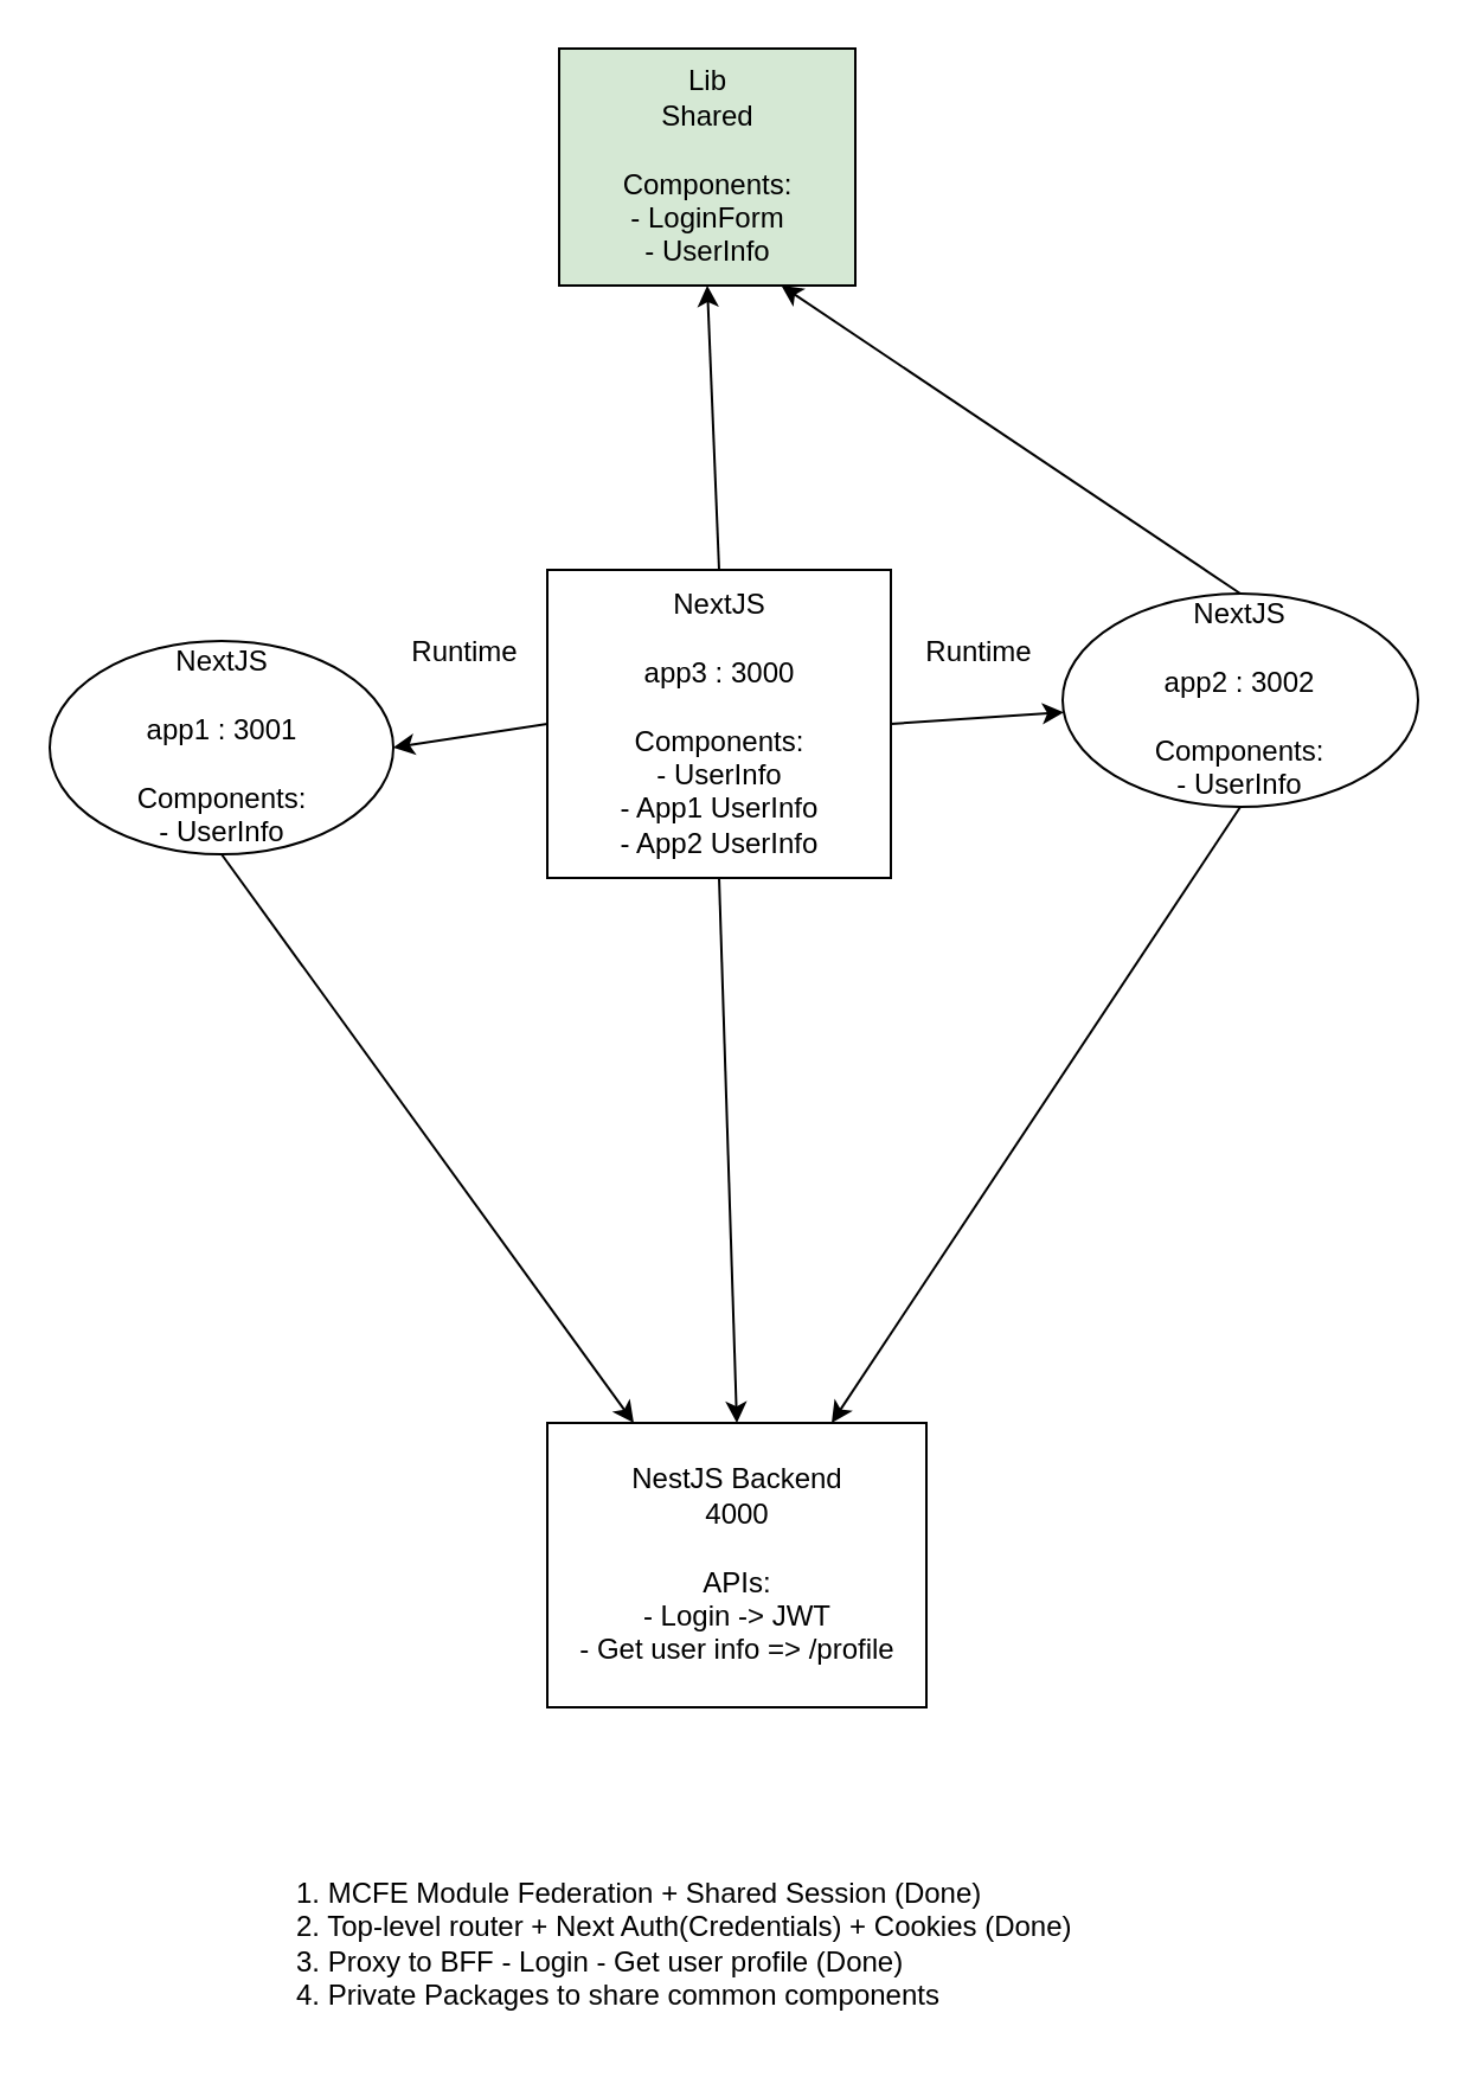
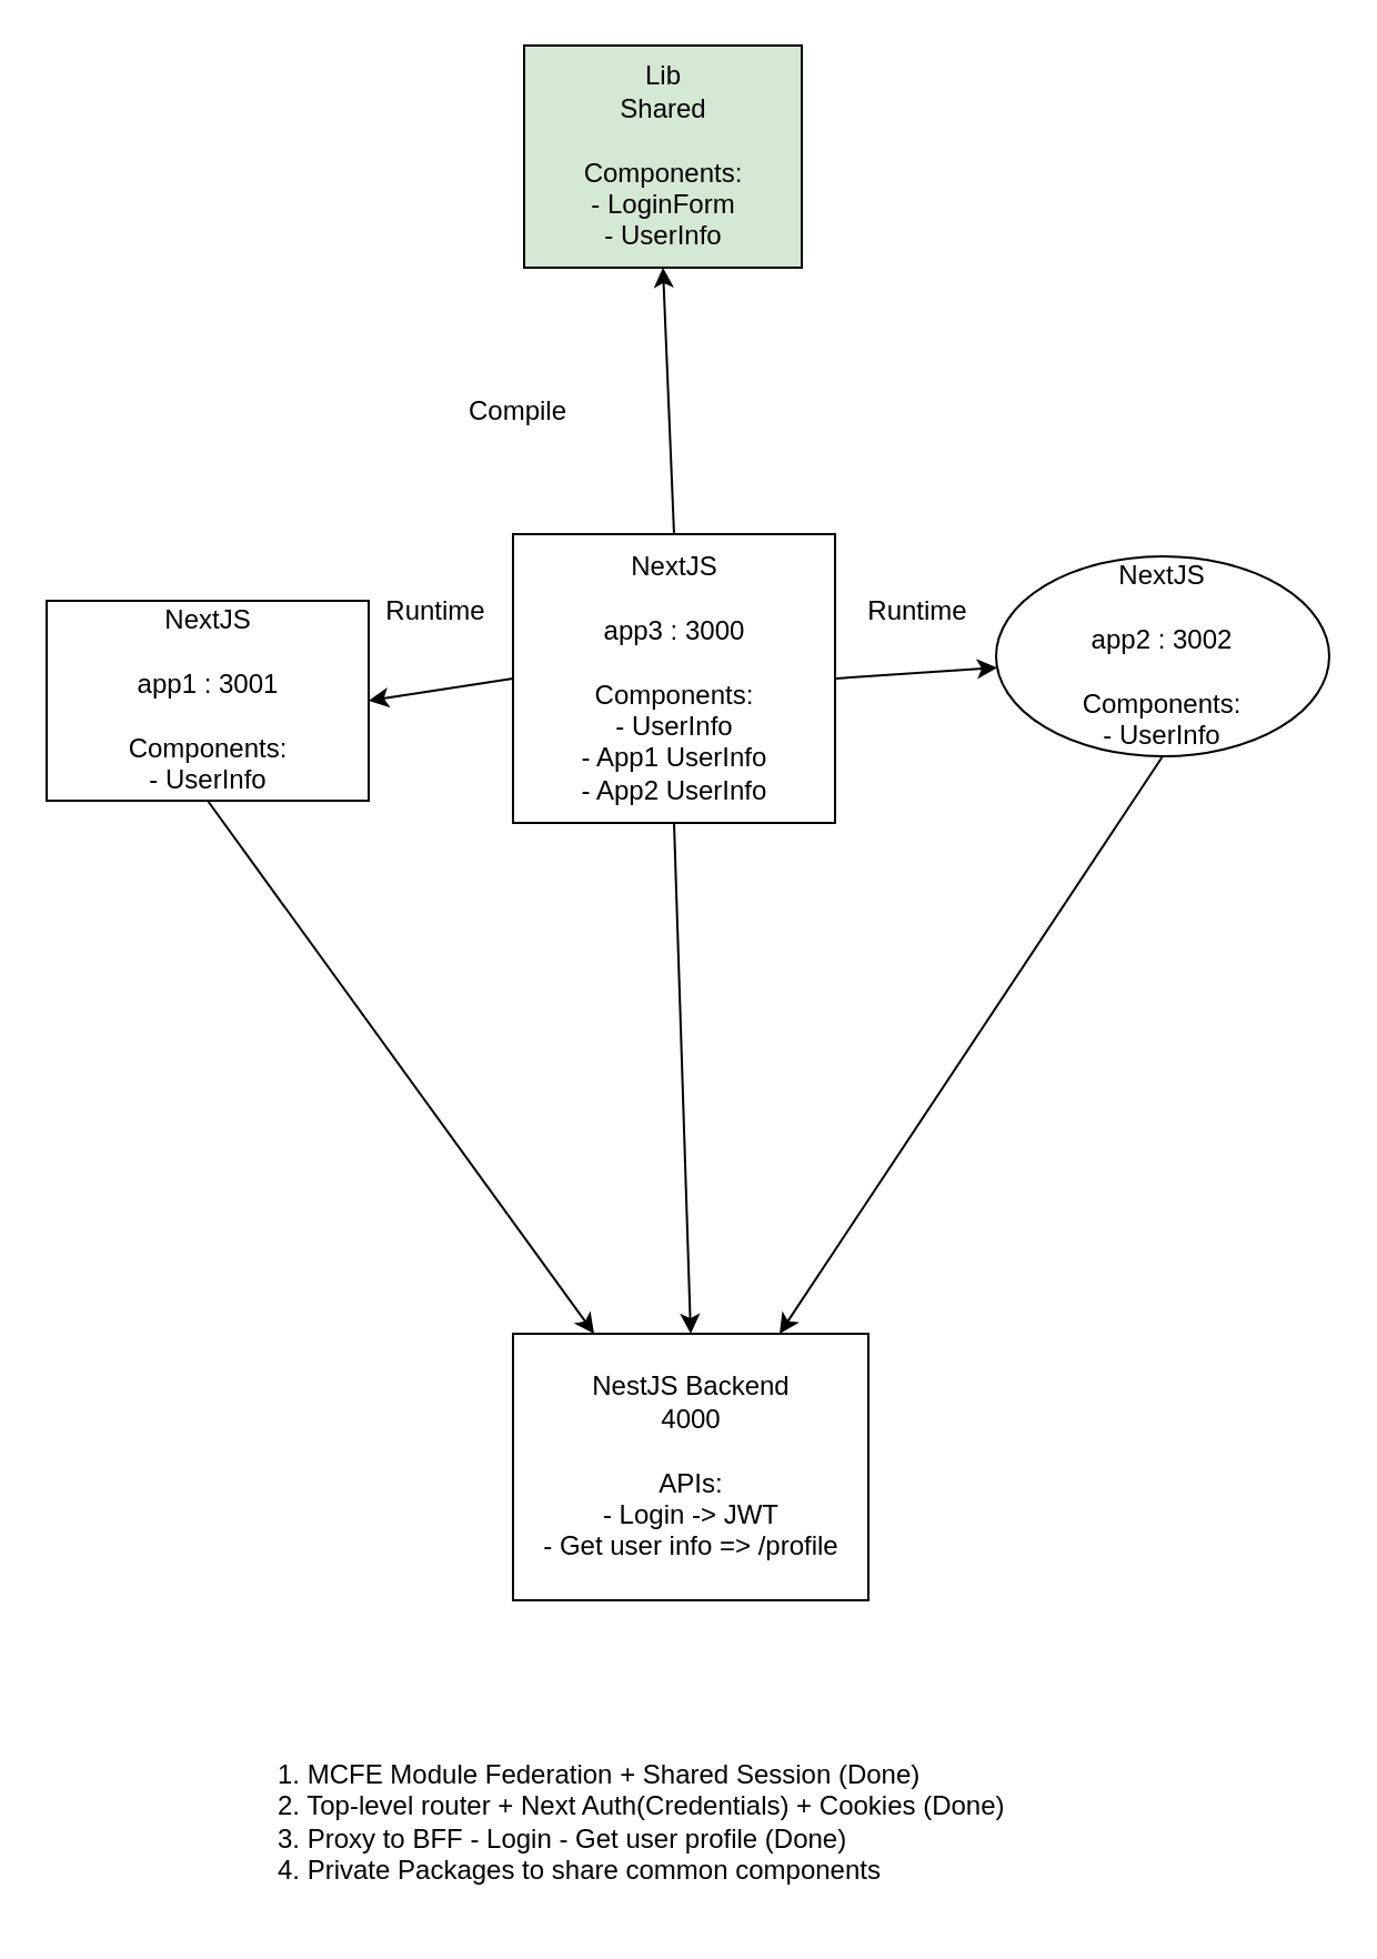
  <mxCell id="0" />
  <mxCell id="1" parent="0" />
  <mxCell id="2" style="edgeStyle=none;html=1;exitX=0.5;exitY=1;exitDx=0;exitDy=0;entryX=0.5;entryY=0;entryDx=0;entryDy=0;" parent="1" source="6" target="13" edge="1"><mxGeometry relative="1" as="geometry" /></mxCell>
  <mxCell id="3" style="edgeStyle=none;html=1;exitX=0.5;exitY=0;exitDx=0;exitDy=0;entryX=0.5;entryY=1;entryDx=0;entryDy=0;" parent="1" source="6" target="12" edge="1"><mxGeometry relative="1" as="geometry" /></mxCell>
  <mxCell id="4" style="edgeStyle=none;html=1;exitX=0;exitY=0.5;exitDx=0;exitDy=0;entryX=1;entryY=0.5;entryDx=0;entryDy=0;" parent="1" source="6" target="8" edge="1"><mxGeometry relative="1" as="geometry" /></mxCell>
  <mxCell id="5" style="edgeStyle=none;html=1;exitX=1;exitY=0.5;exitDx=0;exitDy=0;" parent="1" source="6" target="11" edge="1"><mxGeometry relative="1" as="geometry" /></mxCell>
  <mxCell id="6" value="NextJS&lt;br&gt;&lt;br&gt;app3 : 3000&lt;br&gt;&lt;br&gt;Components:&lt;br&gt;- UserInfo&lt;br&gt;- App1 UserInfo&lt;br&gt;- App2 UserInfo" style="rounded=0;whiteSpace=wrap;html=1;" parent="1" vertex="1"><mxGeometry x="230.5" y="240" width="145" height="130" as="geometry" /></mxCell>
  <mxCell id="7" style="edgeStyle=none;html=1;exitX=0.5;exitY=1;exitDx=0;exitDy=0;" parent="1" source="8" target="13" edge="1"><mxGeometry relative="1" as="geometry" /></mxCell>
- <mxCell id="8" value="NextJS&lt;br&gt;&lt;br&gt;app1 : 3001&lt;br&gt;&lt;br&gt;Components:&lt;br&gt;- UserInfo&lt;br&gt;" style="ellipse;whiteSpace=wrap;html=1;" parent="1" vertex="1"><mxGeometry x="20.5" y="270" width="145" height="90" as="geometry" /></mxCell>
+ <mxCell id="8" value="NextJS&lt;br&gt;&lt;br&gt;app1 : 3001&lt;br&gt;&lt;br&gt;Components:&lt;br&gt;- UserInfo&lt;br&gt;" style="rounded=0;whiteSpace=wrap;html=1;" parent="1" vertex="1"><mxGeometry x="20.5" y="270" width="145" height="90" as="geometry" /></mxCell>
  <mxCell id="9" style="edgeStyle=none;html=1;exitX=0.5;exitY=1;exitDx=0;exitDy=0;entryX=0.75;entryY=0;entryDx=0;entryDy=0;" parent="1" source="11" target="13" edge="1"><mxGeometry relative="1" as="geometry" /></mxCell>
- <mxCell id="10" style="edgeStyle=none;html=1;exitX=0.5;exitY=0;exitDx=0;exitDy=0;entryX=0.75;entryY=1;entryDx=0;entryDy=0;" parent="1" source="11" target="12" edge="1"><mxGeometry relative="1" as="geometry" /></mxCell>
  <mxCell id="11" value="NextJS&lt;br&gt;&lt;br&gt;app2 : 3002&lt;br&gt;&lt;br&gt;Components:&lt;br&gt;- UserInfo&lt;br&gt;" style="ellipse;whiteSpace=wrap;html=1;" parent="1" vertex="1"><mxGeometry x="448" y="250" width="150" height="90" as="geometry" /></mxCell>
  <mxCell id="12" value="Lib&lt;br&gt;Shared&lt;br&gt;&lt;br&gt;Components:&lt;br&gt;- LoginForm&lt;br&gt;- UserInfo" style="rounded=0;whiteSpace=wrap;html=1;fillColor=#d5e8d4;" parent="1" vertex="1"><mxGeometry x="235.5" y="20" width="125" height="100" as="geometry" /></mxCell>
  <mxCell id="13" value="NestJS Backend&lt;br&gt;4000&lt;br&gt;&lt;br&gt;APIs:&lt;br&gt;- Login -&amp;gt; JWT&lt;br&gt;- Get user info =&amp;gt; /profile" style="rounded=0;whiteSpace=wrap;html=1;" parent="1" vertex="1"><mxGeometry x="230.5" y="600" width="160" height="120" as="geometry" /></mxCell>
+ <mxCell id="14" value="Compile" style="text;html=1;strokeColor=none;fillColor=none;align=center;verticalAlign=middle;whiteSpace=wrap;rounded=0;" parent="1" vertex="1"><mxGeometry x="203" y="170" width="60" height="30" as="geometry" /></mxCell>
  <mxCell id="15" value="1. MCFE Module Federation + Shared Session (Done)&lt;br&gt;2. Top-level router + Next Auth(Credentials) + Cookies (Done)&lt;br&gt;3. Proxy to BFF - Login - Get user profile (Done)&lt;br&gt;4. Private Packages to share common components" style="text;html=1;strokeColor=none;fillColor=none;align=left;verticalAlign=middle;whiteSpace=wrap;rounded=0;" parent="1" vertex="1"><mxGeometry x="123" y="780" width="360" height="80" as="geometry" /></mxCell>
  <mxCell id="16" value="Runtime" style="text;html=1;strokeColor=none;fillColor=none;align=center;verticalAlign=middle;whiteSpace=wrap;rounded=0;" parent="1" vertex="1"><mxGeometry x="165.5" y="260" width="60" height="30" as="geometry" /></mxCell>
  <mxCell id="17" value="Runtime" style="text;html=1;strokeColor=none;fillColor=none;align=center;verticalAlign=middle;whiteSpace=wrap;rounded=0;" parent="1" vertex="1"><mxGeometry x="383" y="260" width="60" height="30" as="geometry" /></mxCell>
